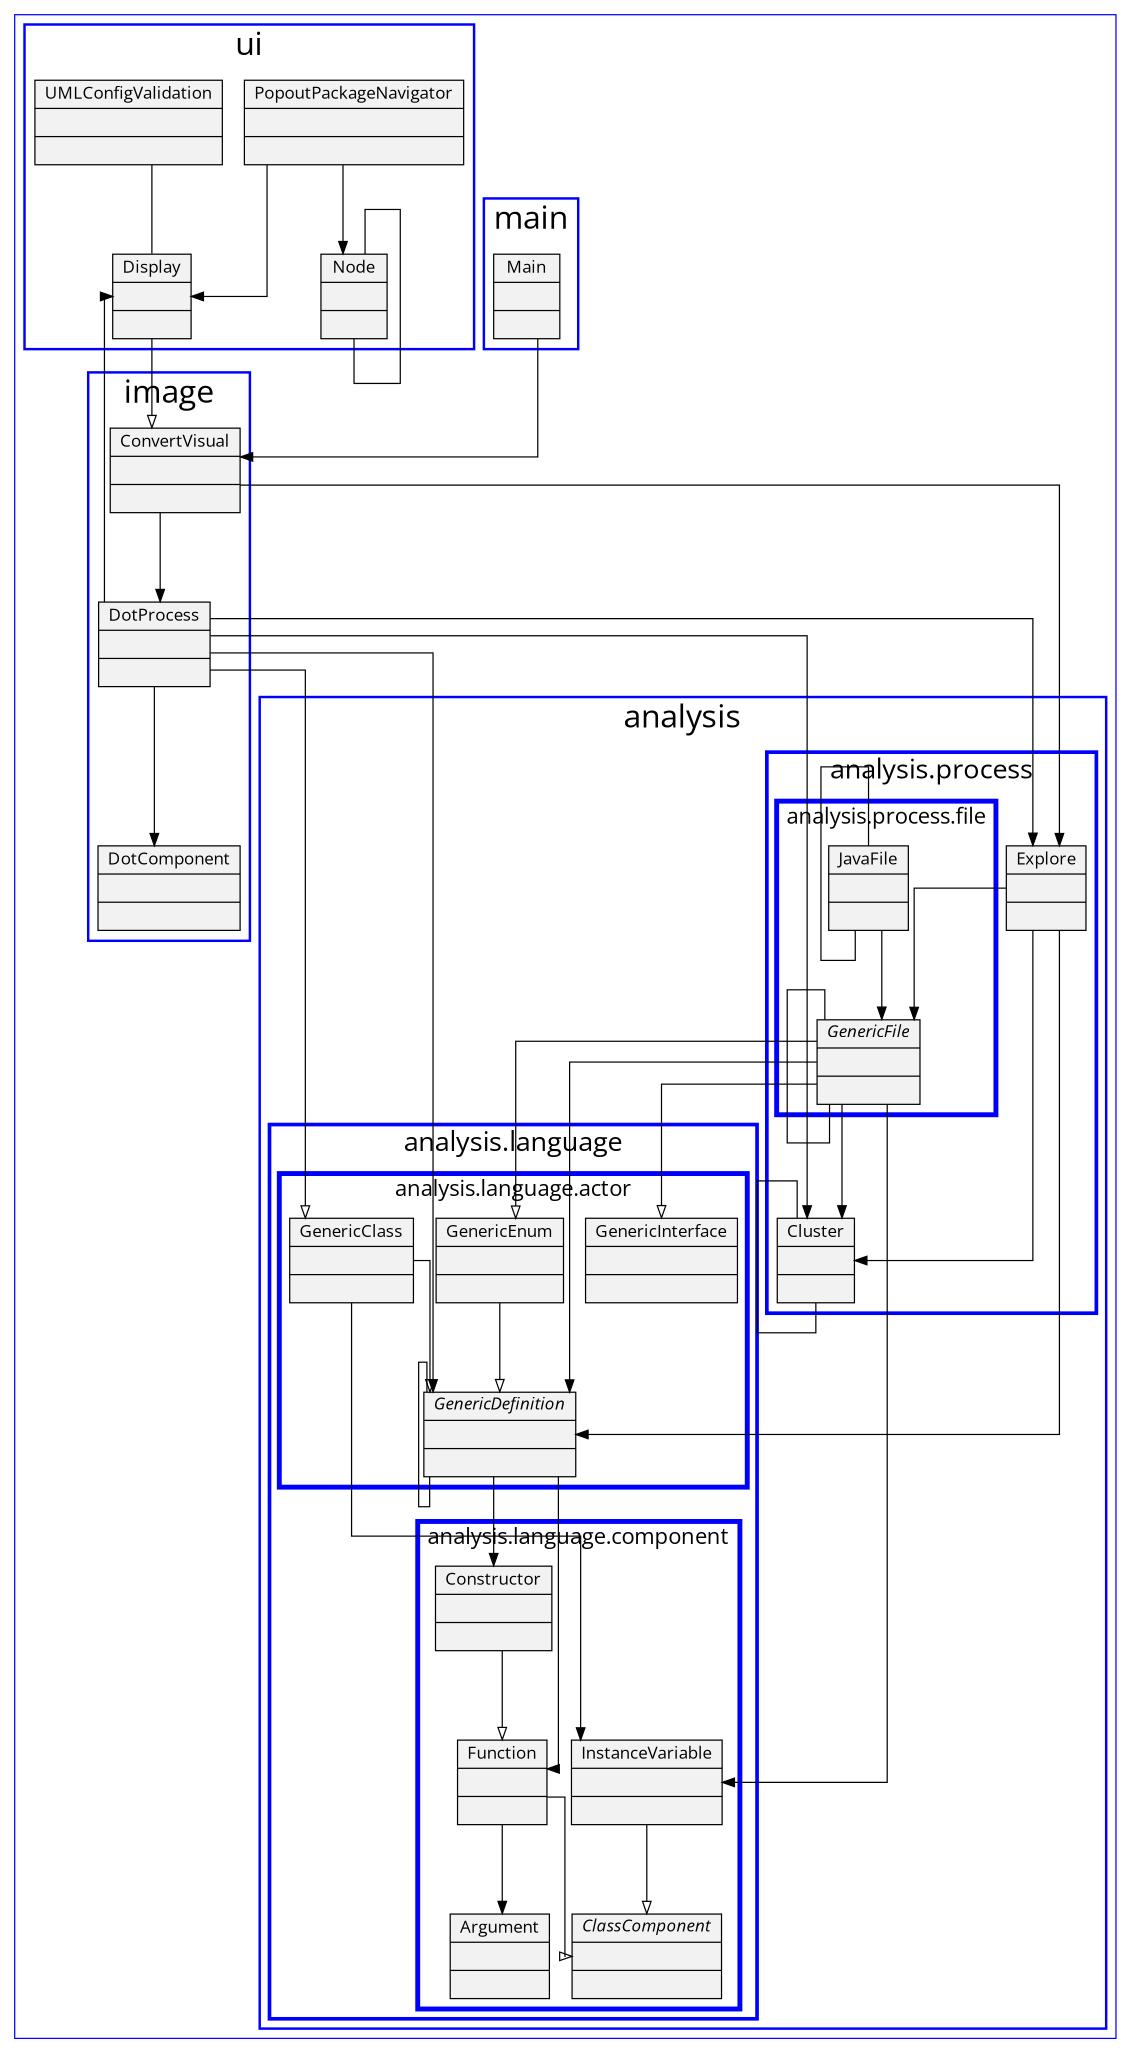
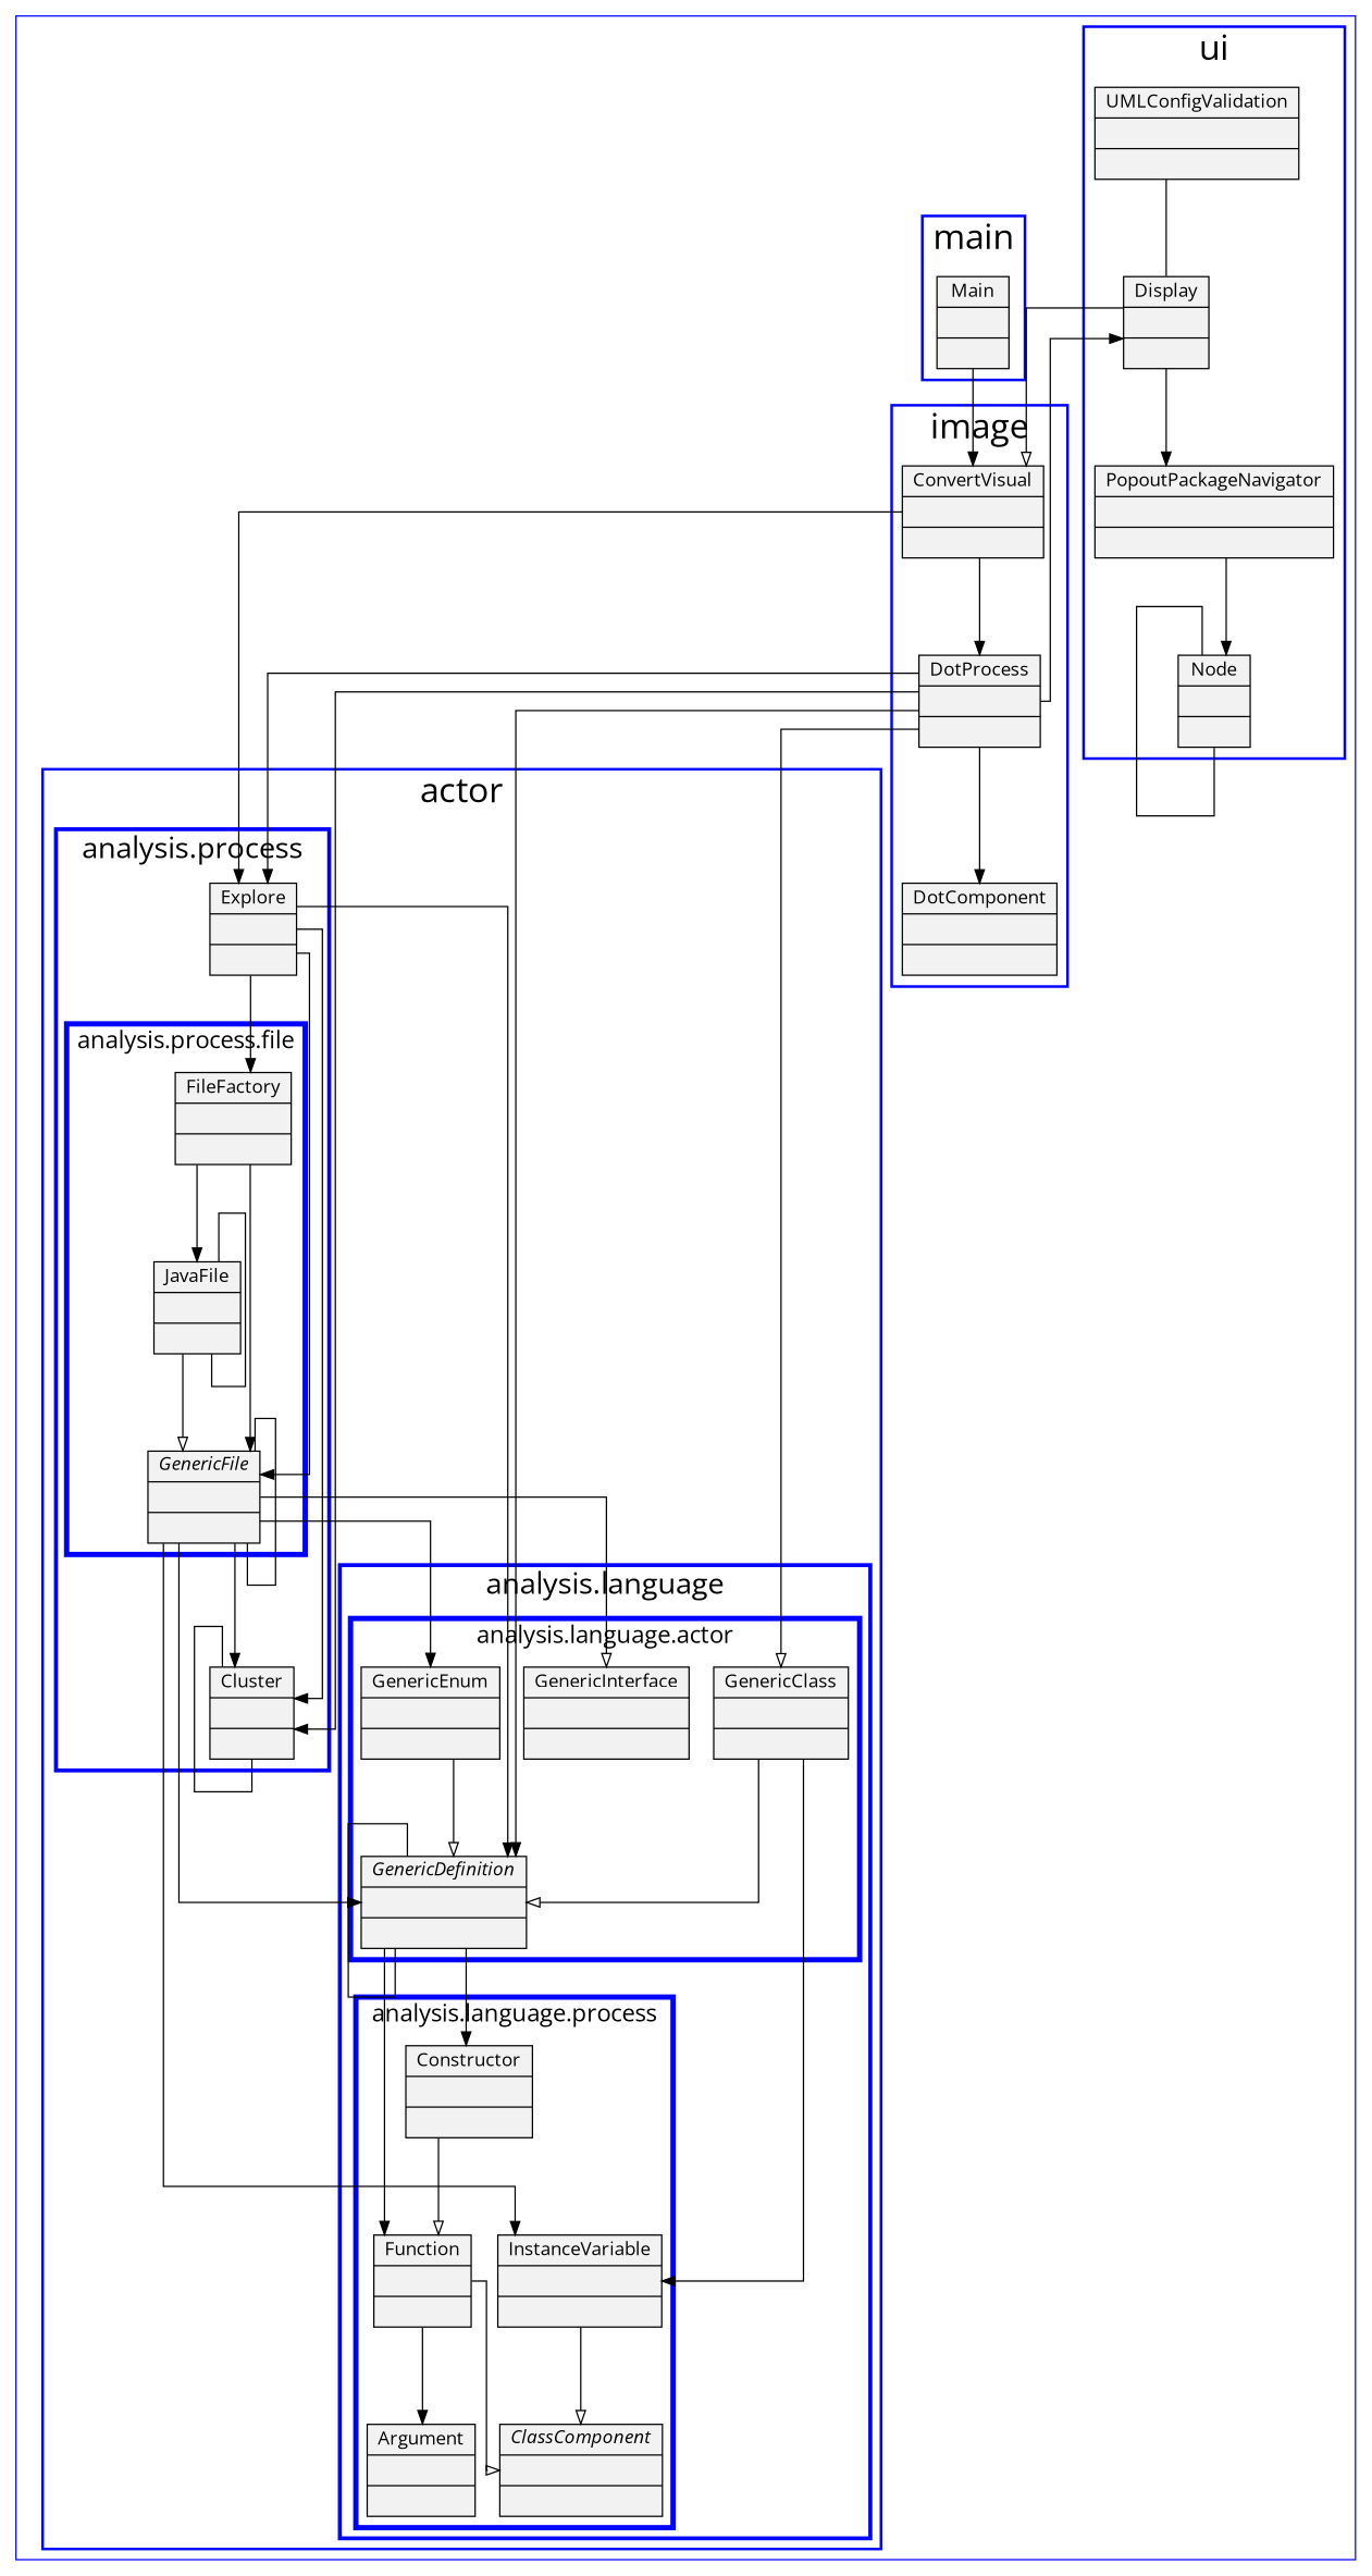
  digraph {
    color=blue
    fontname="Open Sans"
    rankdir=TB
    ranksep=1
    splines=ortho
    node [fillcolor=gray95 fontname="Open Sans" shape=record style=filled]
    edge [arrowhead=normal concentrate=true fontname="Open Sans"]
    n1 [label=<{GenericInterface||}>]
    n2 [label=<{GenericEnum||}>]
    n3 [label=<{GenericClass||}>]
    n4 [label=<{<i>GenericDefinition</i>||}>]
    n5 [label=<{Function||}>]
    n6 [label=<{InstanceVariable||}>]
    n7 [label=<{Argument||}>]
    n8 [label=<{Constructor||}>]
    n9 [label=<{<i>ClassComponent</i>||}>]
    n10 [label=<{JavaFile||}>]
    n11 [label=<{<i>GenericFile</i>||}>]
+   n12 [label=<{FileFactory||}>]
    n13 [label=<{Cluster||}>]
    n14 [label=<{Explore||}>]
    n15 [label=<{ConvertVisual||}>]
    n16 [label=<{DotProcess||}>]
    n17 [label=<{DotComponent||}>]
    n18 [label=<{Main||}>]
    n19 [label=<{PopoutPackageNavigator||}>]
    n20 [label=<{UMLConfigValidation||}>]
    n21 [label=<{Display||}>]
    n22 [label=<{Node||}>]
    subgraph cluster_1 {
      fontsize=30
      penwidth=1
      subgraph cluster_2 {
        fontsize=26
-       label=analysis
+       label=actor
        penwidth=2
        subgraph cluster_3 {
          fontsize=22
          label="analysis.language"
          penwidth=3
          subgraph cluster_4 {
            fontsize=18
            label="analysis.language.actor"
            penwidth=4
            n1
            n2
            n3
            n4
          }
          subgraph cluster_5 {
            fontsize=18
-           label="analysis.language.component"
+           label="analysis.language.process"
            penwidth=4
            n5
            n6
            n7
            n8
            n9
          }
        }
        subgraph cluster_6 {
          fontsize=22
          label="analysis.process"
          penwidth=3
          n13
          n14
          subgraph cluster_7 {
            fontsize=18
            label="analysis.process.file"
            penwidth=4
            n10
            n11
+           n12
          }
        }
      }
      subgraph cluster_8 {
        fontsize=26
        label=image
        penwidth=2
        n15
        n16
        n17
      }
      subgraph cluster_9 {
        fontsize=26
        label=main
        penwidth=2
        n18
      }
      subgraph cluster_10 {
        fontsize=26
        label=ui
        penwidth=2
        n19
        n20
        n21
        n22
      }
    }
    n2 -> n4 [arrowhead=onormal]
    n3 -> n4 [arrowhead=onormal]
    n3 -> n6
    n4 -> n4 [arrowhead=none]
    n4 -> n5
    n4 -> n8
    n5 -> n7
    n5 -> n9 [arrowhead=onormal]
    n6 -> n9 [arrowhead=onormal]
    n8 -> n5 [arrowhead=onormal]
    n10 -> n10 [arrowhead=none]
-   n10 -> n11
+   n10 -> n11 [arrowhead=onormal]
    n11 -> n1 [arrowhead=onormal]
-   n11 -> n2 [arrowhead=onormal]
+   n11 -> n2
    n11 -> n4
    n11 -> n6
    n11 -> n11 [arrowhead=none]
    n11 -> n13
+   n12 -> n10
+   n12 -> n11
    n13 -> n13 [arrowhead=none]
    n14 -> n4
    n14 -> n11
+   n14 -> n12
    n14 -> n13
    n15 -> n14
    n15 -> n16
    n16 -> n3 [arrowhead=onormal]
    n16 -> n4
    n16 -> n13
    n16 -> n14
    n16 -> n17
    n16 -> n21
    n18 -> n15
    n19 -> n22
    n20 -> n21 [arrowhead=none]
    n21 -> n15 [arrowhead=onormal]
-   n19 -> n21
+   n21 -> n19
    n22 -> n22 [arrowhead=none]
  }
